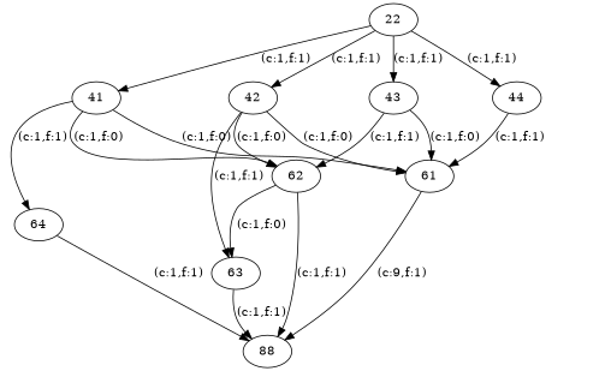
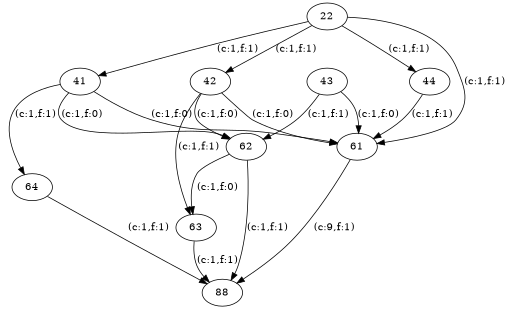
  digraph {
    22
    41
    42
    43
    44
    61
    62
    64
    63
    88
    22 -> 41 [label="(c:1,f:1)"]
    22 -> 42 [label="(c:1,f:1)"]
-   22 -> 43 [label="(c:1,f:1)"]
+   22 -> 61 [label="(c:1,f:1)"]
    22 -> 44 [label="(c:1,f:1)"]
    41 -> 61 [label="(c:1,f:0)"]
    41 -> 62 [label="(c:1,f:0)"]
    41 -> 64 [label="(c:1,f:1)"]
    42 -> 61 [label="(c:1,f:0)"]
    42 -> 62 [label="(c:1,f:0)"]
    42 -> 63 [label="(c:1,f:1)"]
    43 -> 61 [label="(c:1,f:0)"]
    43 -> 62 [label="(c:1,f:1)"]
    44 -> 61 [label="(c:1,f:1)"]
    61 -> 88 [label="(c:9,f:1)"]
    62 -> 63 [label="(c:1,f:0)"]
    62 -> 88 [label="(c:1,f:1)"]
    64 -> 88 [label="(c:1,f:1)"]
    63 -> 88 [label="(c:1,f:1)"]
  }
